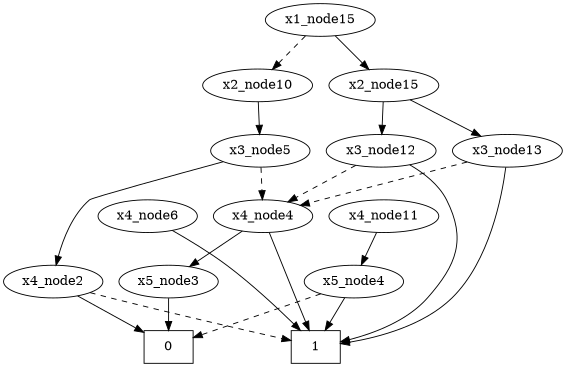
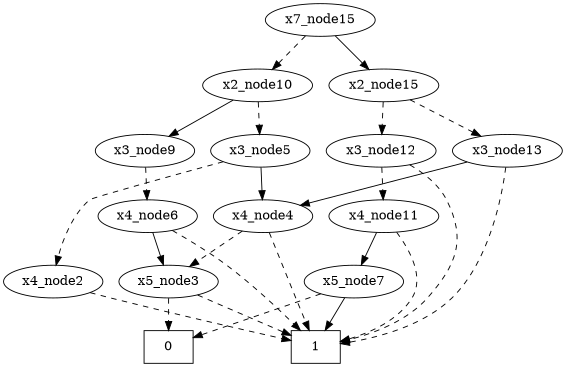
  digraph {
    edge [style=dashed]
    0 [shape=box]
    1 [shape=box]
    x4_node2
    x5_node3
    x4_node4
    x3_node5
    x4_node6
-   x5_node7 [label=x5_node4]
+   x5_node7
+   x3_node9
    x2_node10
    x4_node11
    x3_node12
    x3_node13
    n14 [label=x2_node15]
-   x1_node15
-   x4_node2 -> 0 [style=""]
+   x1_node15 [label=x7_node15]
    x4_node2 -> 1
-   x5_node3 -> 0 [style=""]
-   x4_node4 -> 1 [style=""]
-   x4_node4 -> x5_node3 [style=solid]
-   x3_node5 -> x4_node2 [style=solid]
-   x3_node5 -> x4_node4
-   x4_node6 -> 1 [style=solid]
+   x5_node3 -> 0
+   x5_node3 -> 1
+   x4_node4 -> 1
+   x4_node4 -> x5_node3
+   x3_node5 -> x4_node2
+   x3_node5 -> x4_node4 [style=""]
+   x4_node6 -> 1
+   x4_node6 -> x5_node3 [style=""]
    x5_node7 -> 0
    x5_node7 -> 1 [style=""]
-   x2_node10 -> x3_node5 [style=solid]
+   x3_node9 -> x4_node6
+   x2_node10 -> x3_node5
+   x2_node10 -> x3_node9 [style=""]
+   x4_node11 -> 1
    x4_node11 -> x5_node7 [style=""]
-   x3_node12 -> 1 [style=""]
-   x3_node12 -> x4_node4
-   x3_node13 -> 1 [style=solid]
-   x3_node13 -> x4_node4
-   n14 -> x3_node12 [style=solid]
-   n14 -> x3_node13 [style=""]
+   x3_node12 -> 1
+   x3_node12 -> x4_node11
+   x3_node13 -> 1
+   x3_node13 -> x4_node4 [style=""]
+   n14 -> x3_node12
+   n14 -> x3_node13
    x1_node15 -> x2_node10
    x1_node15 -> n14 [style=""]
  }
